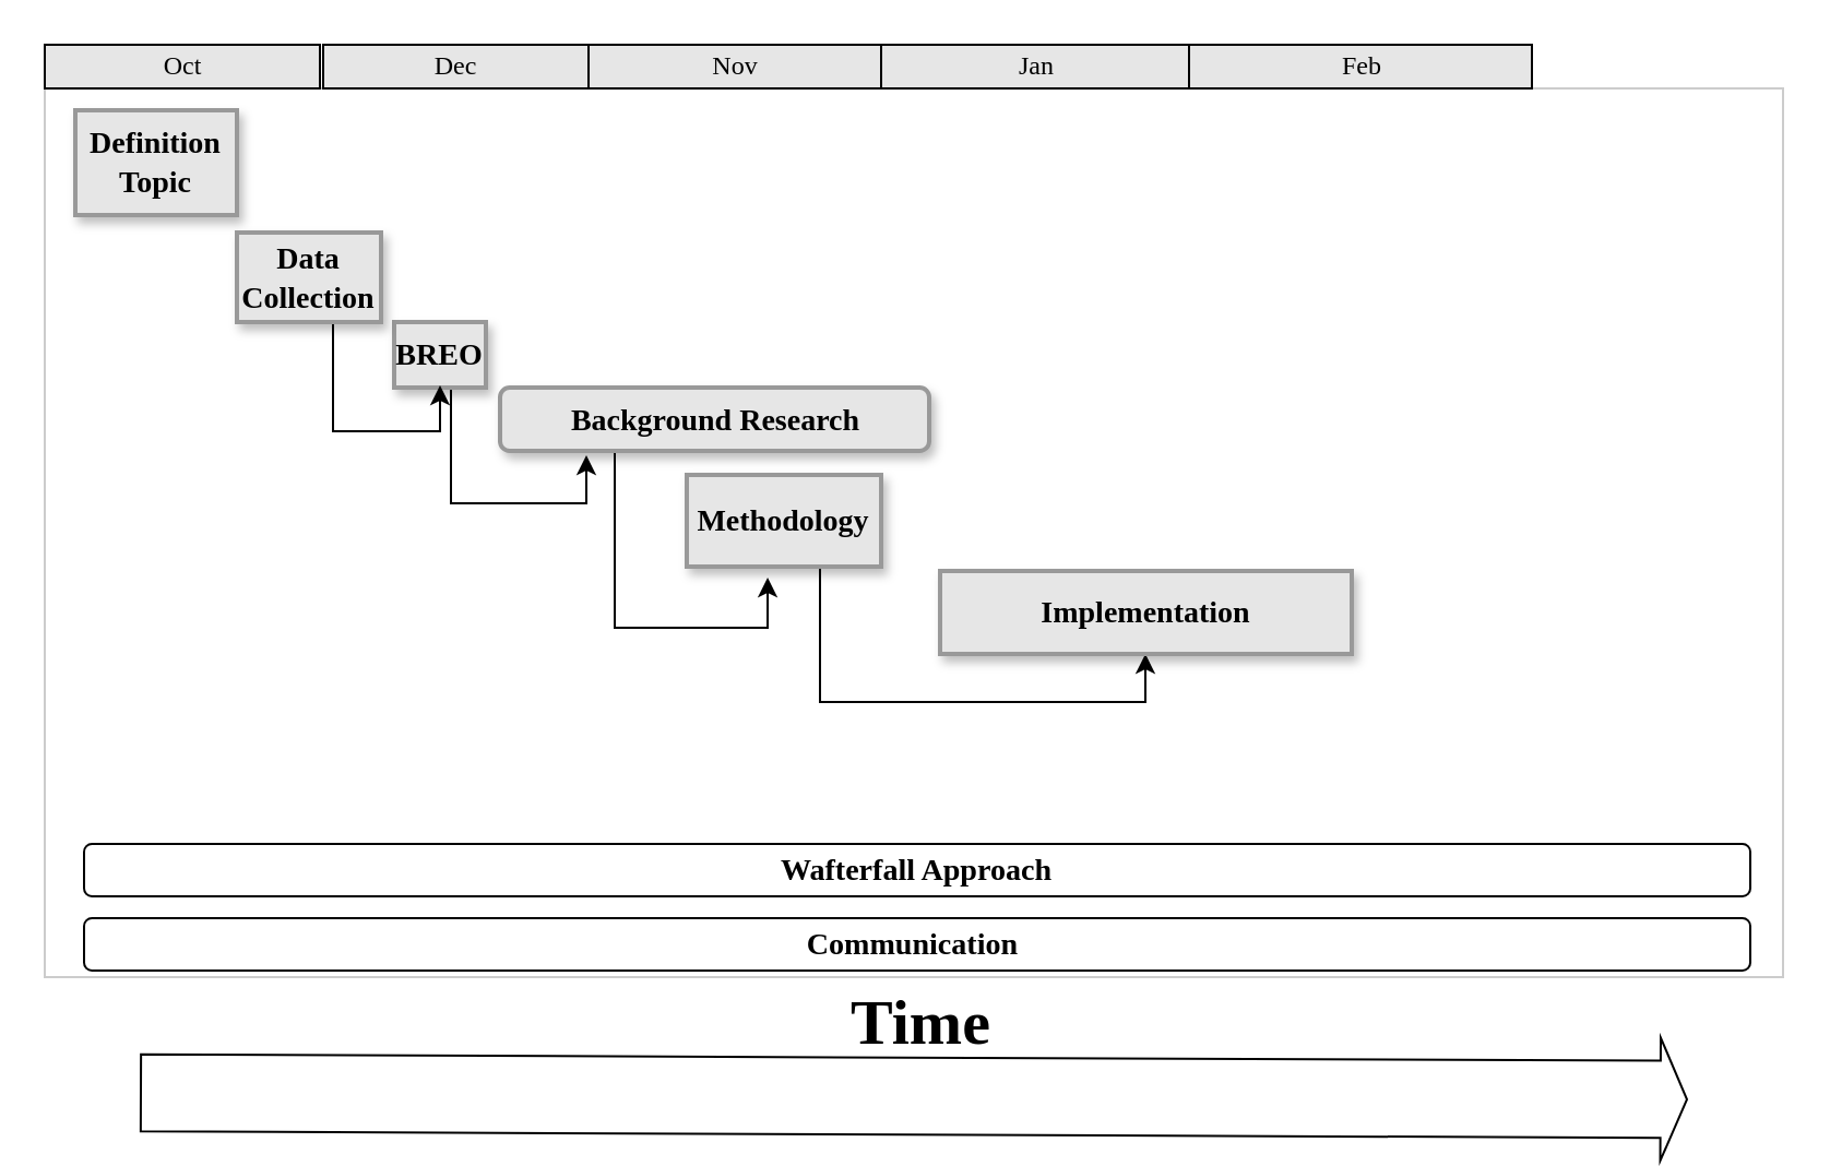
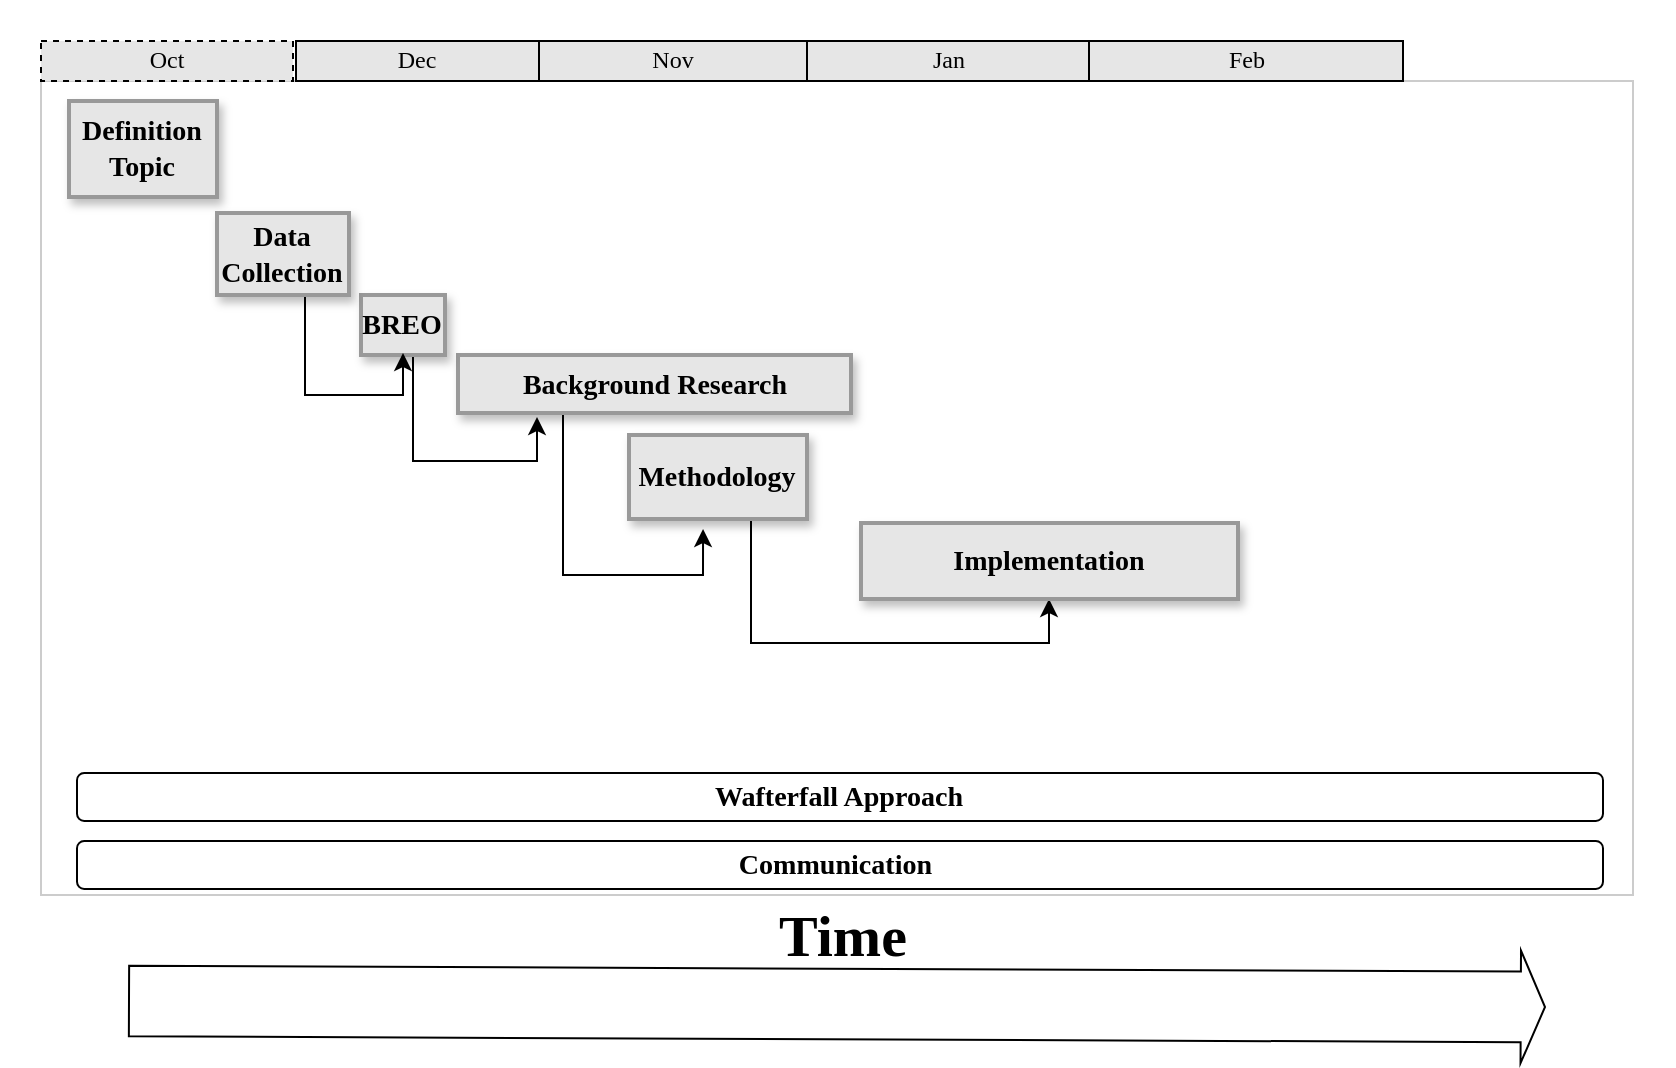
  <mxCell id="0" style=";html=1;" />
  <mxCell id="1" style=";html=1;" parent="0" />
  <mxCell id="2" value="" style="align=left;strokeColor=#CCCCCC;html=1;fillColor=none;shadow=0;" vertex="1" parent="1"><mxGeometry x="20" y="40" width="796" height="407" as="geometry" /></mxCell>
  <mxCell id="3" value="&lt;font face=&quot;Times New Roman&quot;&gt;Jan&lt;/font&gt;" style="strokeWidth=1;fontStyle=0;html=1;fillColor=#E6E6E6;shadow=0;" vertex="1" parent="1"><mxGeometry x="402" y="20" width="143" height="20" as="geometry" /></mxCell>
  <mxCell id="4" value="&lt;font face=&quot;Times New Roman&quot;&gt;Feb&lt;/font&gt;" style="strokeWidth=1;fontStyle=0;html=1;fillColor=#E6E6E6;shadow=0;" vertex="1" parent="1"><mxGeometry x="544" y="20" width="157" height="20" as="geometry" /></mxCell>
- <mxCell id="5" value="&lt;font face=&quot;Times New Roman&quot;&gt;Oct&lt;/font&gt;" style="strokeWidth=1;fontStyle=0;html=1;fillColor=#E6E6E6;shadow=0;" vertex="1" parent="1"><mxGeometry x="20" y="20" width="126" height="20" as="geometry" /></mxCell>
+ <mxCell id="5" value="&lt;font face=&quot;Times New Roman&quot;&gt;Oct&lt;/font&gt;" style="strokeWidth=1;fontStyle=0;html=1;fillColor=#E6E6E6;shadow=0;dashed=1;" vertex="1" parent="1"><mxGeometry x="20" y="20" width="126" height="20" as="geometry" /></mxCell>
  <mxCell id="6" value="&lt;font face=&quot;Times New Roman&quot;&gt;Nov&lt;/font&gt;" style="strokeWidth=1;fontStyle=0;html=1;fillColor=#E6E6E6;shadow=0;" vertex="1" parent="1"><mxGeometry x="269" y="20" width="134" height="20" as="geometry" /></mxCell>
  <mxCell id="7" value="&lt;font face=&quot;Times New Roman&quot;&gt;Dec&lt;/font&gt;" style="strokeWidth=1;fontStyle=0;html=1;fillColor=#E6E6E6;shadow=0;" vertex="1" parent="1"><mxGeometry x="147.5" y="20" width="121.5" height="20" as="geometry" /></mxCell>
  <mxCell id="8" value="&lt;b&gt;&lt;font face=&quot;Times New Roman&quot;&gt;Definition &lt;br&gt;Topic&lt;/font&gt;&lt;/b&gt;" style="whiteSpace=wrap;html=1;strokeWidth=2;fillColor=#E6E6E6;gradientColor=none;fontSize=14;align=center;strokeColor=#999999;shadow=1;" vertex="1" parent="1"><mxGeometry x="34" y="50" width="74" height="48" as="geometry" /></mxCell>
  <mxCell id="9" style="edgeStyle=orthogonalEdgeStyle;rounded=0;orthogonalLoop=1;jettySize=auto;html=1;entryX=0.416;entryY=1.119;entryDx=0;entryDy=0;entryPerimeter=0;" edge="1" parent="1" source="10" target="12"><mxGeometry relative="1" as="geometry"><Array as="points"><mxPoint x="281" y="287" /><mxPoint x="351" y="287" /></Array></mxGeometry></mxCell>
- <mxCell id="10" value="&lt;b&gt;&lt;font face=&quot;Times New Roman&quot;&gt;Background Research&lt;/font&gt;&lt;/b&gt;" style="whiteSpace=wrap;html=1;strokeWidth=2;fillColor=#E6E6E6;gradientColor=none;fontSize=14;align=center;strokeColor=#999999;shadow=1;rounded=1;" vertex="1" parent="1"><mxGeometry x="228.5" y="177" width="196.5" height="29" as="geometry" /></mxCell>
+ <mxCell id="10" value="&lt;b&gt;&lt;font face=&quot;Times New Roman&quot;&gt;Background Research&lt;/font&gt;&lt;/b&gt;" style="whiteSpace=wrap;html=1;strokeWidth=2;fillColor=#E6E6E6;gradientColor=none;fontSize=14;align=center;strokeColor=#999999;shadow=1;" vertex="1" parent="1"><mxGeometry x="228.5" y="177" width="196.5" height="29" as="geometry" /></mxCell>
  <mxCell id="11" style="edgeStyle=orthogonalEdgeStyle;rounded=0;orthogonalLoop=1;jettySize=auto;html=1;" edge="1" parent="1" source="12" target="13"><mxGeometry relative="1" as="geometry"><Array as="points"><mxPoint x="375" y="321" /><mxPoint x="524" y="321" /></Array></mxGeometry></mxCell>
  <mxCell id="12" value="&lt;b&gt;&lt;font face=&quot;Times New Roman&quot;&gt;Methodology&lt;/font&gt;&lt;/b&gt;" style="whiteSpace=wrap;html=1;strokeWidth=2;fillColor=#E6E6E6;gradientColor=none;fontSize=14;align=center;strokeColor=#999999;shadow=1;" vertex="1" parent="1"><mxGeometry x="314" y="217" width="89" height="42" as="geometry" /></mxCell>
  <mxCell id="13" value="&lt;b&gt;&lt;font face=&quot;Times New Roman&quot;&gt;Implementation&lt;/font&gt;&lt;/b&gt;" style="whiteSpace=wrap;html=1;strokeWidth=2;fillColor=#E6E6E6;gradientColor=none;fontSize=14;align=center;strokeColor=#999999;shadow=1;" vertex="1" parent="1"><mxGeometry x="430" y="261" width="188.5" height="38" as="geometry" /></mxCell>
  <mxCell id="14" style="edgeStyle=orthogonalEdgeStyle;rounded=0;orthogonalLoop=1;jettySize=auto;html=1;entryX=0.201;entryY=1.069;entryDx=0;entryDy=0;entryPerimeter=0;" edge="1" parent="1" source="15" target="10"><mxGeometry relative="1" as="geometry"><Array as="points"><mxPoint x="206" y="230" /><mxPoint x="268" y="230" /></Array></mxGeometry></mxCell>
  <mxCell id="15" value="&lt;b&gt;&lt;font face=&quot;Times New Roman&quot;&gt;BREO&lt;/font&gt;&lt;/b&gt;" style="whiteSpace=wrap;html=1;strokeWidth=2;fillColor=#E6E6E6;gradientColor=none;fontSize=14;align=center;strokeColor=#999999;shadow=1;" vertex="1" parent="1"><mxGeometry x="180" y="147" width="42" height="30" as="geometry" /></mxCell>
  <mxCell id="16" style="edgeStyle=orthogonalEdgeStyle;rounded=0;orthogonalLoop=1;jettySize=auto;html=1;entryX=0.5;entryY=0.967;entryDx=0;entryDy=0;entryPerimeter=0;" edge="1" parent="1" source="17" target="15"><mxGeometry relative="1" as="geometry"><Array as="points"><mxPoint x="152" y="197" /><mxPoint x="201" y="197" /></Array></mxGeometry></mxCell>
  <mxCell id="17" value="&lt;b&gt;&lt;font face=&quot;Times New Roman&quot;&gt;Data &lt;br&gt;Collection&lt;/font&gt;&lt;/b&gt;" style="whiteSpace=wrap;html=1;strokeWidth=2;fillColor=#E6E6E6;gradientColor=none;fontSize=14;align=center;strokeColor=#999999;shadow=1;" vertex="1" parent="1"><mxGeometry x="108" y="106" width="66" height="41" as="geometry" /></mxCell>
  <mxCell id="18" value="" style="shape=flexArrow;endArrow=classic;html=1;rounded=0;width=35.294;endSize=3.706;" edge="1" parent="1"><mxGeometry x="0.001" width="50" height="50" relative="1" as="geometry"><mxPoint x="63.5" y="500" as="sourcePoint" /><mxPoint x="772.5" y="503" as="targetPoint" /><mxPoint as="offset" /></mxGeometry></mxCell>
  <mxCell id="19" value="&lt;h3&gt;&lt;b&gt;&lt;font face=&quot;Times New Roman&quot;&gt;Wafterfall Approach&lt;/font&gt;&lt;/b&gt;&lt;/h3&gt;" style="rounded=1;whiteSpace=wrap;html=1;" vertex="1" parent="1"><mxGeometry x="38" y="386" width="763" height="24" as="geometry" /></mxCell>
  <mxCell id="20" value="&lt;h3&gt;&lt;b&gt;&lt;font face=&quot;Times New Roman&quot;&gt;Communication&amp;nbsp;&lt;/font&gt;&lt;/b&gt;&lt;/h3&gt;" style="rounded=1;whiteSpace=wrap;html=1;" vertex="1" parent="1"><mxGeometry x="38" y="420" width="763" height="24" as="geometry" /></mxCell>
  <mxCell id="21" value="&lt;pre&gt;&lt;font size=&quot;1&quot; face=&quot;Times New Roman&quot; style=&quot;&quot;&gt;&lt;b style=&quot;font-size: 29px;&quot;&gt;Time&lt;/b&gt;&lt;/font&gt;&lt;/pre&gt;" style="text;html=1;align=center;verticalAlign=middle;resizable=0;points=[];autosize=1;strokeColor=none;fillColor=none;" vertex="1" parent="1"><mxGeometry x="379.5" y="432" width="82" height="71" as="geometry" /></mxCell>
